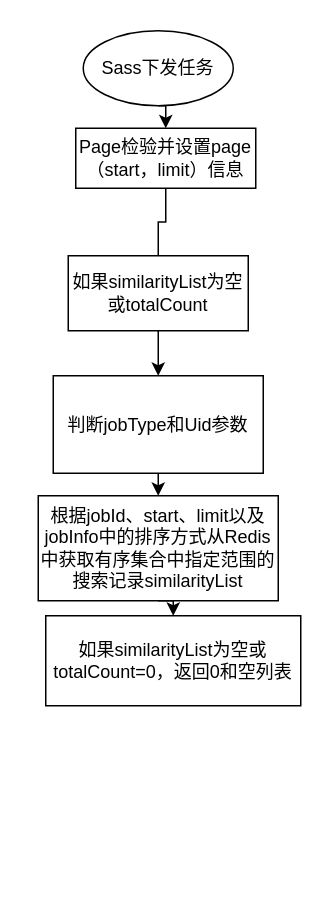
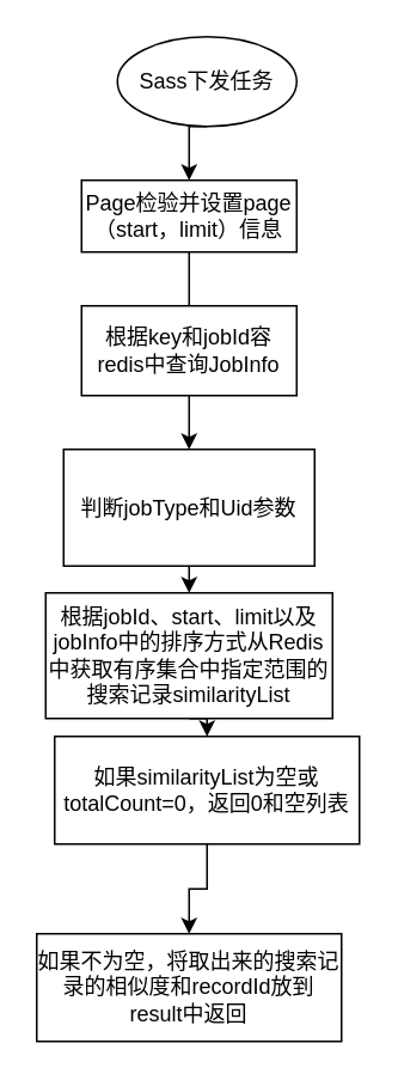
  <mxCell id="0" />
  <mxCell id="1" parent="0" />
  <mxCell id="2" style="edgeStyle=orthogonalEdgeStyle;rounded=0;orthogonalLoop=1;jettySize=auto;html=1;exitX=0.5;exitY=1;exitDx=0;exitDy=0;entryX=0.5;entryY=0;entryDx=0;entryDy=0;" edge="1" parent="1" source="3" target="5"><mxGeometry relative="1" as="geometry" /></mxCell>
- <mxCell id="3" value="Sass下发任务" style="ellipse;whiteSpace=wrap;html=1;" vertex="1" parent="1"><mxGeometry x="55" y="20" width="100" height="50" as="geometry" /></mxCell>
+ <mxCell id="3" value="Sass下发任务" style="ellipse;whiteSpace=wrap;html=1;" vertex="1" parent="1"><mxGeometry x="65" y="20" width="100" height="50" as="geometry" /></mxCell>
  <mxCell id="4" style="edgeStyle=orthogonalEdgeStyle;rounded=0;orthogonalLoop=1;jettySize=auto;html=1;exitX=0.5;exitY=1;exitDx=0;exitDy=0;entryX=0.5;entryY=0;entryDx=0;entryDy=0;endArrow=none;" edge="1" parent="1" source="5" target="7"><mxGeometry relative="1" as="geometry" /></mxCell>
- <mxCell id="5" value="Page检验并设置page（start，limit）信息" style="rounded=0;whiteSpace=wrap;html=1;" vertex="1" parent="1"><mxGeometry x="50" y="85" width="120" height="40" as="geometry" /></mxCell>
+ <mxCell id="5" value="Page检验并设置page（start，limit）信息" style="rounded=0;whiteSpace=wrap;html=1;" vertex="1" parent="1"><mxGeometry x="45" y="100" width="120" height="40" as="geometry" /></mxCell>
  <mxCell id="6" style="edgeStyle=orthogonalEdgeStyle;rounded=0;orthogonalLoop=1;jettySize=auto;html=1;exitX=0.5;exitY=1;exitDx=0;exitDy=0;entryX=0.5;entryY=0;entryDx=0;entryDy=0;" edge="1" parent="1" source="7" target="9"><mxGeometry relative="1" as="geometry" /></mxCell>
- <mxCell id="7" value="如果similarityList为空或totalCount" style="rounded=0;whiteSpace=wrap;html=1;" vertex="1" parent="1"><mxGeometry x="45" y="170" width="120" height="50" as="geometry" /></mxCell>
+ <mxCell id="7" value="根据key和jobId容redis中查询JobInfo" style="rounded=0;whiteSpace=wrap;html=1;" vertex="1" parent="1"><mxGeometry x="45" y="170" width="120" height="50" as="geometry" /></mxCell>
  <mxCell id="8" style="edgeStyle=orthogonalEdgeStyle;rounded=0;orthogonalLoop=1;jettySize=auto;html=1;exitX=0.5;exitY=1;exitDx=0;exitDy=0;entryX=0.5;entryY=0;entryDx=0;entryDy=0;" edge="1" parent="1" source="9" target="11"><mxGeometry relative="1" as="geometry" /></mxCell>
  <mxCell id="9" value="判断jobType和Uid参数" style="rounded=0;whiteSpace=wrap;html=1;" vertex="1" parent="1"><mxGeometry x="35" y="250" width="140" height="65" as="geometry" /></mxCell>
  <mxCell id="10" style="edgeStyle=orthogonalEdgeStyle;rounded=0;orthogonalLoop=1;jettySize=auto;html=1;exitX=0.5;exitY=1;exitDx=0;exitDy=0;entryX=0.5;entryY=0;entryDx=0;entryDy=0;" edge="1" parent="1" source="11" target="13"><mxGeometry relative="1" as="geometry" /></mxCell>
  <mxCell id="11" value="根据jobId、start、limit以及jobInfo中的排序方式从Redis中获取有序集合中指定范围的搜索记录similarityList" style="rounded=0;whiteSpace=wrap;html=1;" vertex="1" parent="1"><mxGeometry x="25" y="330" width="160" height="70" as="geometry" /></mxCell>
+ <mxCell id="12" style="edgeStyle=orthogonalEdgeStyle;rounded=0;orthogonalLoop=1;jettySize=auto;html=1;exitX=0.5;exitY=1;exitDx=0;exitDy=0;entryX=0.5;entryY=0;entryDx=0;entryDy=0;" edge="1" parent="1" source="13" target="14"><mxGeometry relative="1" as="geometry" /></mxCell>
  <mxCell id="13" value="如果similarityList为空或totalCount=0，返回0和空列表" style="rounded=0;whiteSpace=wrap;html=1;" vertex="1" parent="1"><mxGeometry x="30" y="410" width="170" height="60" as="geometry" /></mxCell>
+ <mxCell id="14" value="如果不为空，将取出来的搜索记录的相似度和recordId放到result中返回" style="rounded=0;whiteSpace=wrap;html=1;" vertex="1" parent="1"><mxGeometry x="20" y="520" width="170" height="60" as="geometry" /></mxCell>
